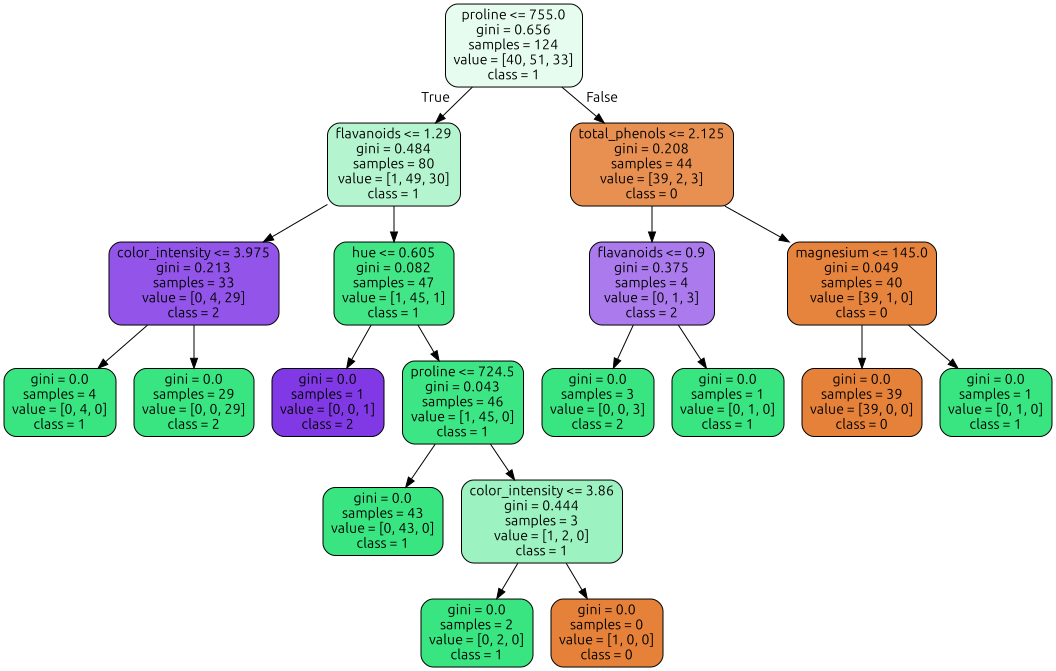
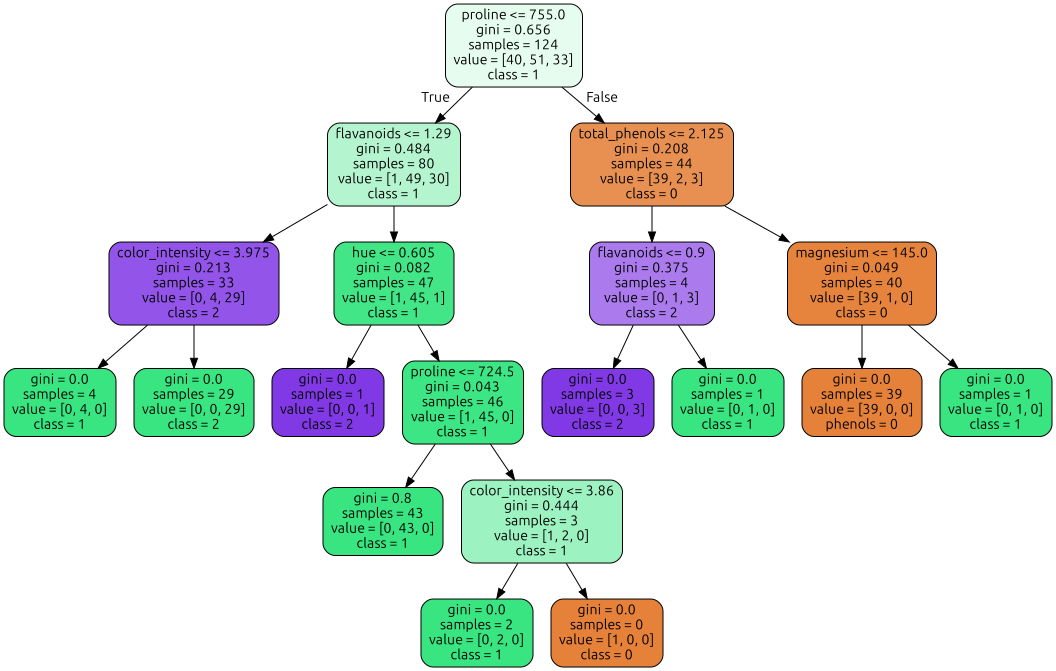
  digraph {
    fontname=Ubuntu
    node [color=black fillcolor="#39e581" fontname=Ubuntu shape=box style="filled, rounded"]
    edge [fontname=Ubuntu]
    n1 [fillcolor="#e5fcee" label="proline <= 755.0\ngini = 0.656\nsamples = 124\nvalue = [40, 51, 33]\nclass = 1"]
    n2 [fillcolor="#b4f5cf" label="flavanoids <= 1.29\ngini = 0.484\nsamples = 80\nvalue = [1, 49, 30]\nclass = 1"]
    n3 [fillcolor="#e89051" label="total_phenols <= 2.125\ngini = 0.208\nsamples = 44\nvalue = [39, 2, 3]\nclass = 0"]
    n4 [fillcolor="#9254e9" label="color_intensity <= 3.975\ngini = 0.213\nsamples = 33\nvalue = [0, 4, 29]\nclass = 2"]
    n5 [fillcolor="#42e686" label="hue <= 0.605\ngini = 0.082\nsamples = 47\nvalue = [1, 45, 1]\nclass = 1"]
    n6 [fillcolor="#ab7bee" label="flavanoids <= 0.9\ngini = 0.375\nsamples = 4\nvalue = [0, 1, 3]\nclass = 2"]
    n7 [fillcolor="#e6843e" label="magnesium <= 145.0\ngini = 0.049\nsamples = 40\nvalue = [39, 1, 0]\nclass = 0"]
    n8 [label="gini = 0.0\nsamples = 4\nvalue = [0, 4, 0]\nclass = 1"]
    n9 [label="gini = 0.0\nsamples = 29\nvalue = [0, 0, 29]\nclass = 2"]
    n10 [fillcolor="#8139e5" label="gini = 0.0\nsamples = 1\nvalue = [0, 0, 1]\nclass = 2"]
    n11 [fillcolor="#3de684" label="proline <= 724.5\ngini = 0.043\nsamples = 46\nvalue = [1, 45, 0]\nclass = 1"]
-   n12 [label="gini = 0.0\nsamples = 43\nvalue = [0, 43, 0]\nclass = 1"]
+   n12 [label="gini = 0.8\nsamples = 43\nvalue = [0, 43, 0]\nclass = 1"]
    n13 [fillcolor="#9cf2c0" label="color_intensity <= 3.86\ngini = 0.444\nsamples = 3\nvalue = [1, 2, 0]\nclass = 1"]
    n14 [label="gini = 0.0\nsamples = 2\nvalue = [0, 2, 0]\nclass = 1"]
    n15 [fillcolor="#e58139" label="gini = 0.0\nsamples = 0\nvalue = [1, 0, 0]\nclass = 0"]
-   n16 [label="gini = 0.0\nsamples = 3\nvalue = [0, 0, 3]\nclass = 2"]
+   n16 [fillcolor="#8139e5" label="gini = 0.0\nsamples = 3\nvalue = [0, 0, 3]\nclass = 2"]
    n17 [label="gini = 0.0\nsamples = 1\nvalue = [0, 1, 0]\nclass = 1"]
-   n18 [fillcolor="#e58139" label="gini = 0.0\nsamples = 39\nvalue = [39, 0, 0]\nclass = 0"]
+   n18 [fillcolor="#e58139" label="gini = 0.0\nsamples = 39\nvalue = [39, 0, 0]\nphenols = 0"]
    n19 [label="gini = 0.0\nsamples = 1\nvalue = [0, 1, 0]\nclass = 1"]
    n1 -> n2 [headlabel=True labelangle=45 labeldistance=2.5]
    n1 -> n3 [headlabel=False labelangle=-45 labeldistance=2.5]
    n2 -> n4
    n2 -> n5
    n3 -> n6
    n3 -> n7
    n4 -> n8
    n4 -> n9
    n5 -> n10
    n5 -> n11
    n6 -> n16
    n6 -> n17
    n7 -> n18
    n7 -> n19
    n11 -> n12
    n11 -> n13
    n13 -> n14
    n13 -> n15
  }
